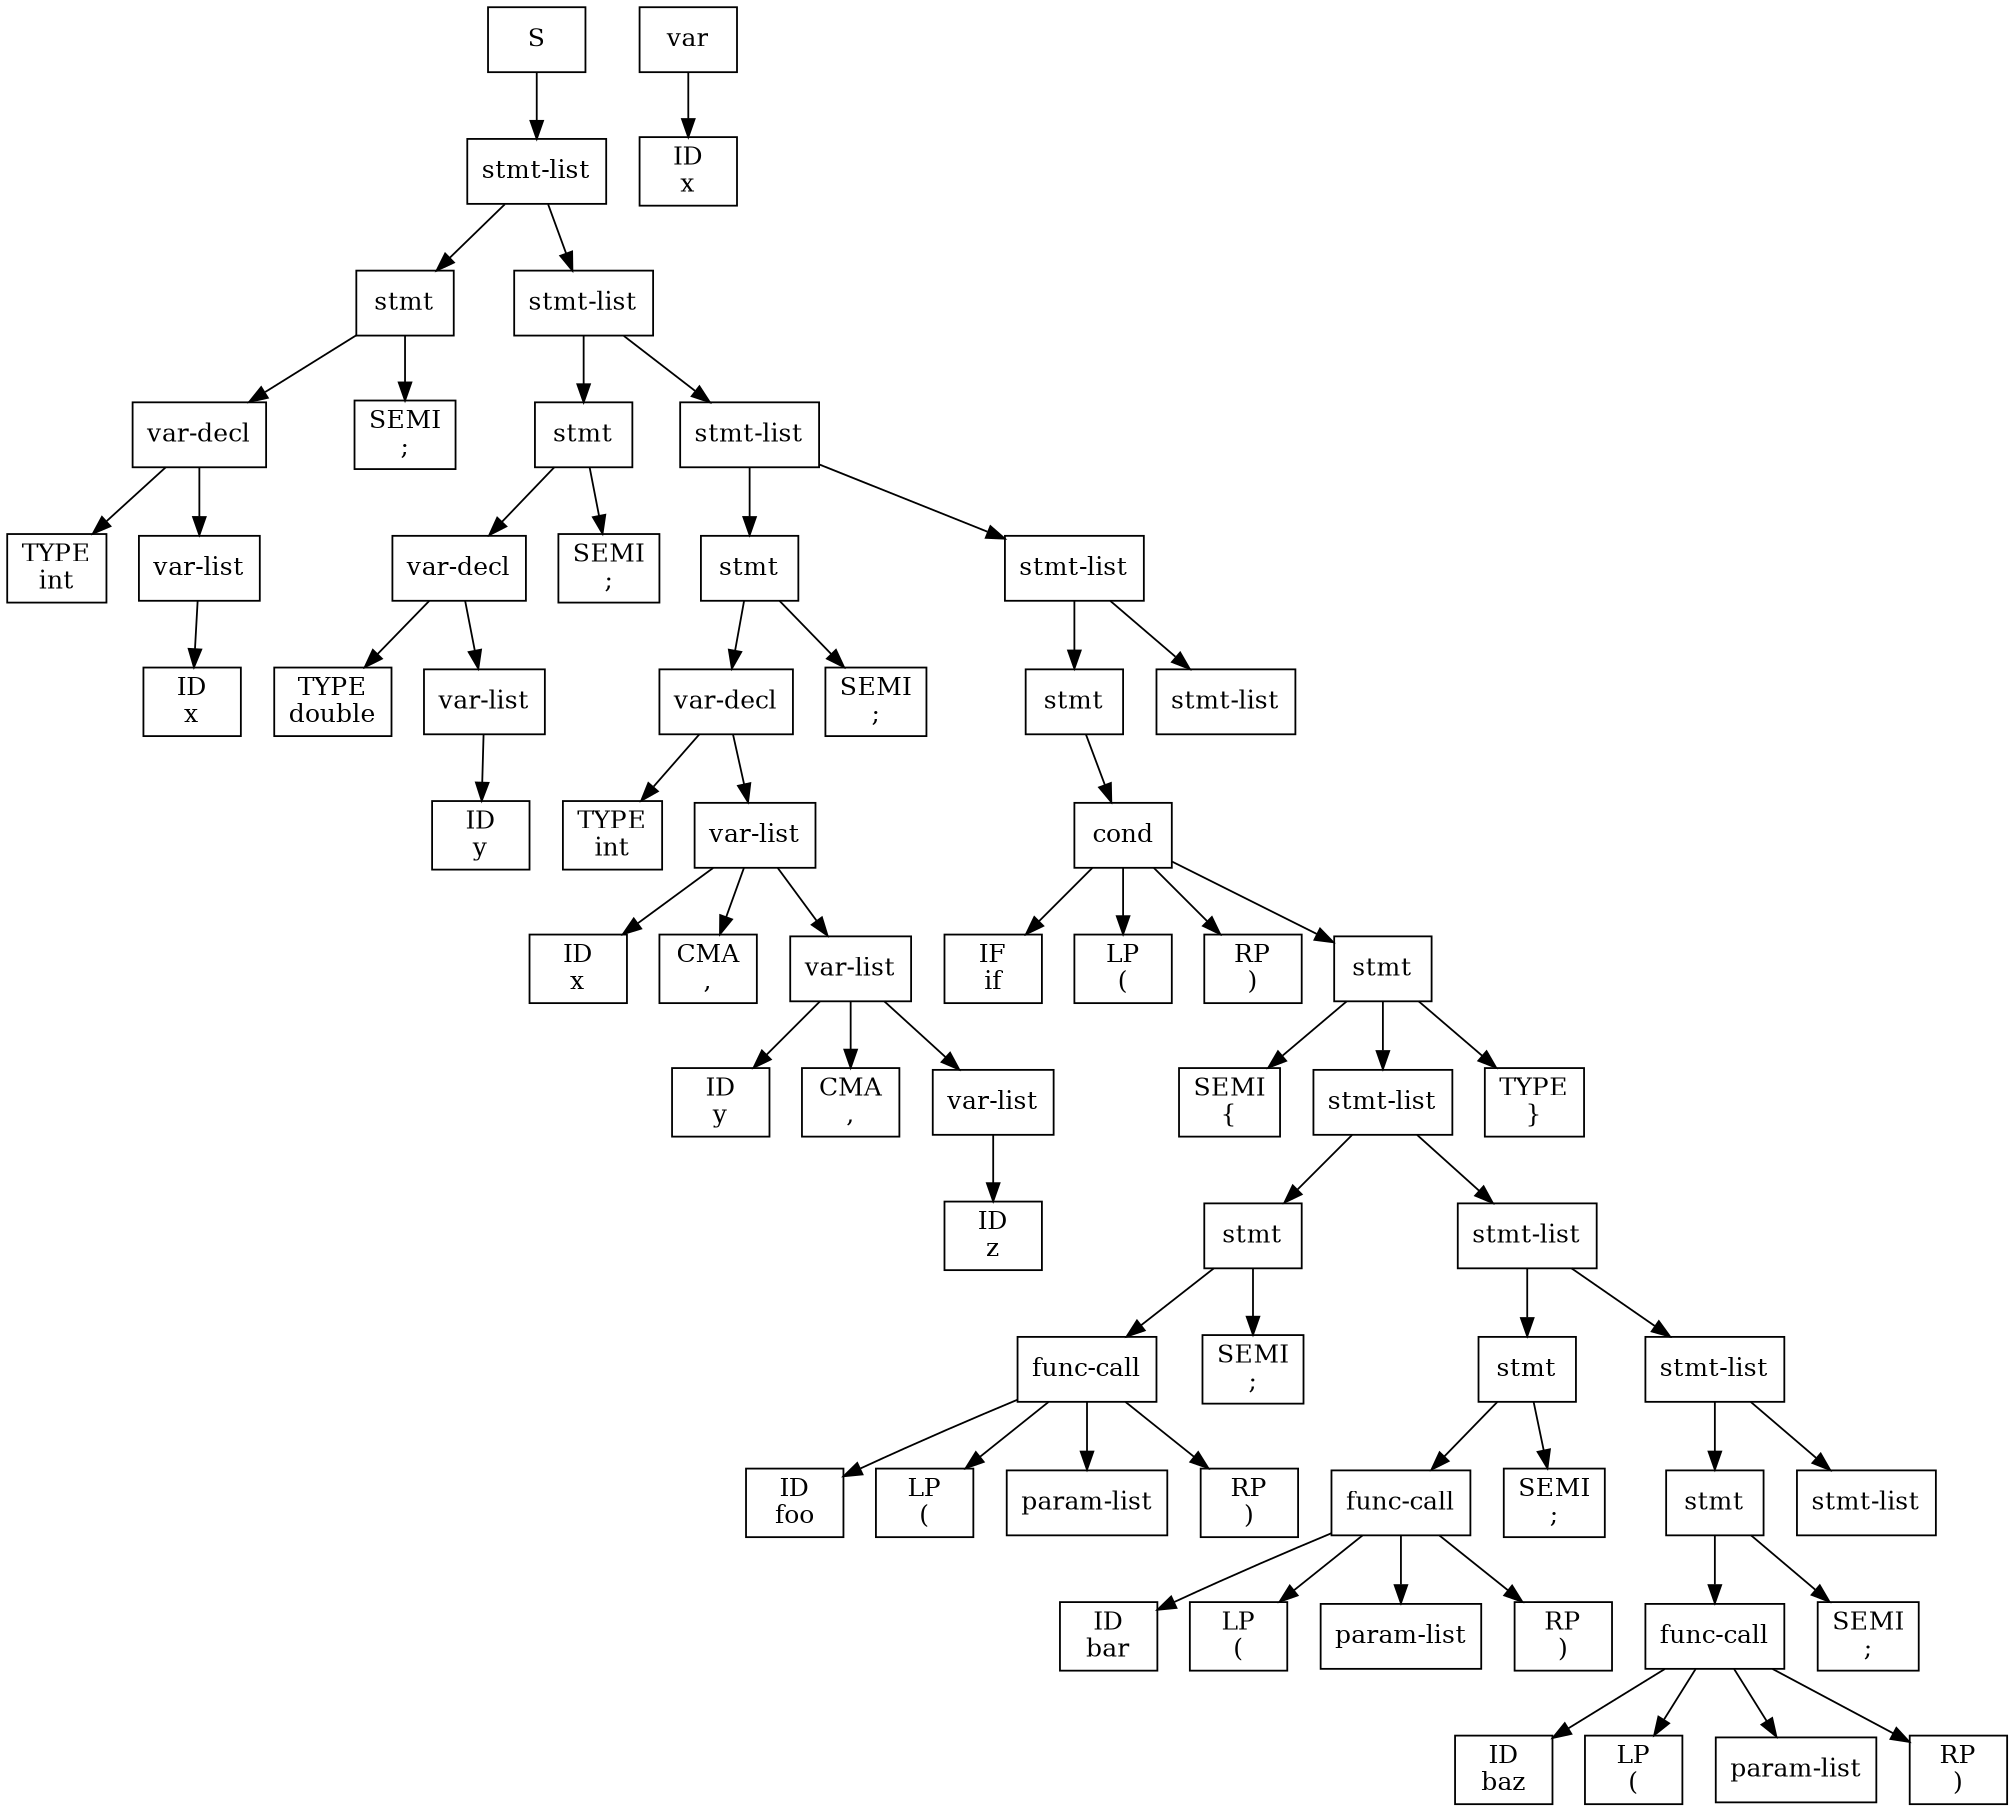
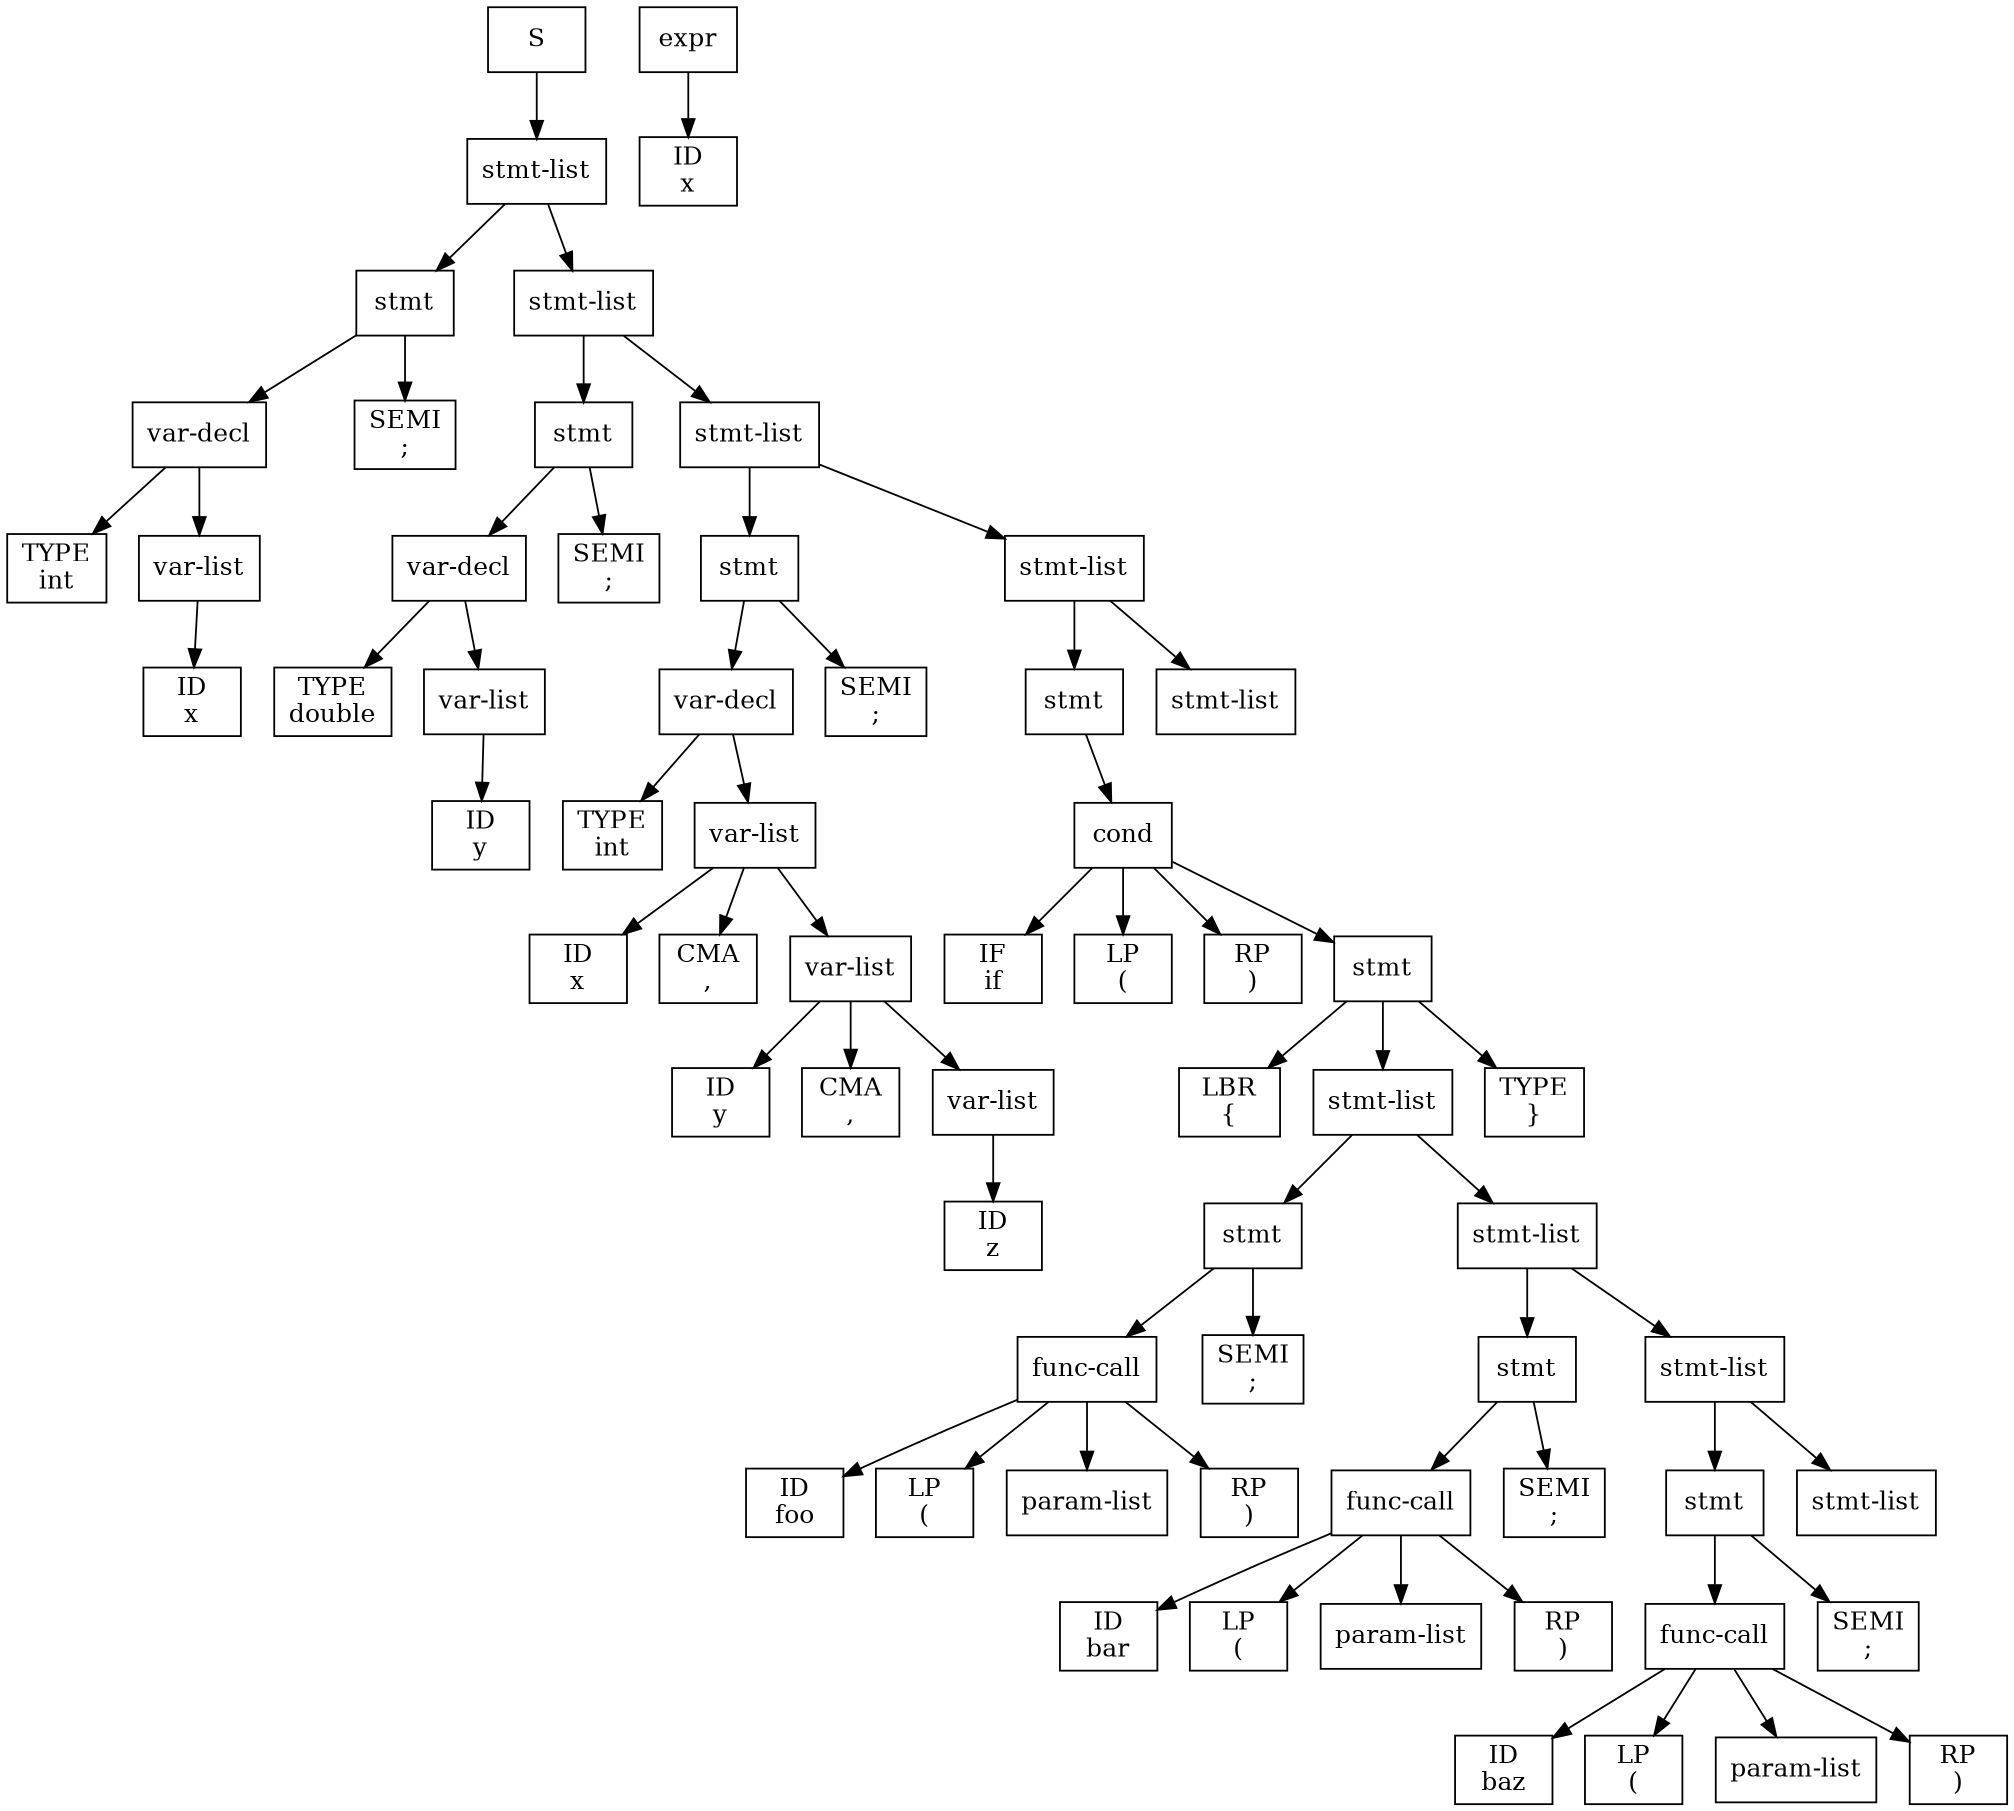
  digraph {
    fontname="DejaVu Serif"
    node [fontname="DejaVu Serif" shape=rectangle]
    edge [fontname="DejaVu Serif"]
    n1 [label=S]
    n2 [label="stmt-list"]
    n3 [label=stmt]
    n4 [label="stmt-list"]
    n5 [label="var-decl"]
    n6 [label="SEMI\n;"]
    n7 [label=stmt]
    n8 [label="stmt-list"]
    n9 [label="TYPE\nint"]
    n10 [label="var-list"]
    n11 [label="ID\nx"]
    n12 [label="var-decl"]
    n13 [label="SEMI\n;"]
    n14 [label=stmt]
    n15 [label="stmt-list"]
    n16 [label="TYPE\ndouble"]
    n17 [label="var-list"]
    n18 [label="ID\ny"]
    n19 [label="var-decl"]
    n20 [label="SEMI\n;"]
    n21 [label=stmt]
    n22 [label="stmt-list"]
    n23 [label="TYPE\nint"]
    n24 [label="var-list"]
    n25 [label="ID\nx"]
    n26 [label="CMA\n,"]
    n27 [label="var-list"]
    n28 [label="ID\ny"]
    n29 [label="CMA\n,"]
    n30 [label="var-list"]
    n31 [label="ID\nz"]
    n32 [label=cond]
    n33 [label="IF\nif"]
    n34 [label="LP\n("]
    n35 [label="RP\n)"]
    n36 [label=stmt]
-   n37 [label=var]
+   n37 [label=expr]
    n38 [label="ID\nx"]
-   n39 [label="SEMI\n{"]
+   n39 [label="LBR\n{"]
    n40 [label="stmt-list"]
    n41 [label="TYPE\n}"]
    n42 [label=stmt]
    n43 [label="stmt-list"]
    n44 [label="func-call"]
    n45 [label="SEMI\n;"]
    n46 [label=stmt]
    n47 [label="stmt-list"]
    n48 [label="ID\nfoo"]
    n49 [label="LP\n("]
    n50 [label="param-list"]
    n51 [label="RP\n)"]
    n52 [label="func-call"]
    n53 [label="SEMI\n;"]
    n54 [label=stmt]
    n55 [label="stmt-list"]
    n56 [label="ID\nbar"]
    n57 [label="LP\n("]
    n58 [label="param-list"]
    n59 [label="RP\n)"]
    n60 [label="func-call"]
    n61 [label="SEMI\n;"]
    n62 [label="ID\nbaz"]
    n63 [label="LP\n("]
    n64 [label="param-list"]
    n65 [label="RP\n)"]
    n1 -> n2
    n2 -> n3
    n2 -> n4
    n3 -> n5
    n3 -> n6
    n4 -> n7
    n4 -> n8
    n5 -> n9
    n5 -> n10
    n7 -> n12
    n7 -> n13
    n8 -> n14
    n8 -> n15
    n10 -> n11
    n12 -> n16
    n12 -> n17
    n14 -> n19
    n14 -> n20
    n15 -> n21
    n15 -> n22
    n17 -> n18
    n19 -> n23
    n19 -> n24
    n21 -> n32
    n24 -> n25
    n24 -> n26
    n24 -> n27
    n27 -> n28
    n27 -> n29
    n27 -> n30
    n30 -> n31
    n32 -> n33
    n32 -> n34
    n32 -> n35
    n32 -> n36
    n36 -> n39
    n36 -> n40
    n36 -> n41
    n37 -> n38
    n40 -> n42
    n40 -> n43
    n42 -> n44
    n42 -> n45
    n43 -> n46
    n43 -> n47
    n44 -> n48
    n44 -> n49
    n44 -> n50
    n44 -> n51
    n46 -> n52
    n46 -> n53
    n47 -> n54
    n47 -> n55
    n52 -> n56
    n52 -> n57
    n52 -> n58
    n52 -> n59
    n54 -> n60
    n54 -> n61
    n60 -> n62
    n60 -> n63
    n60 -> n64
    n60 -> n65
  }
